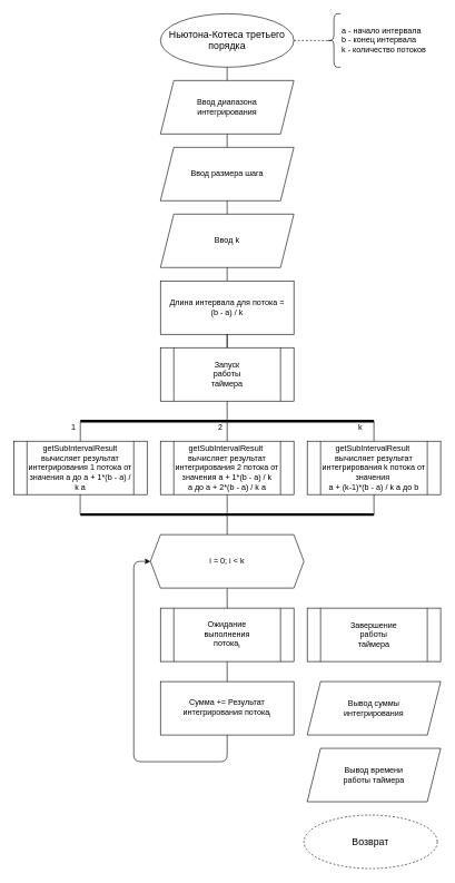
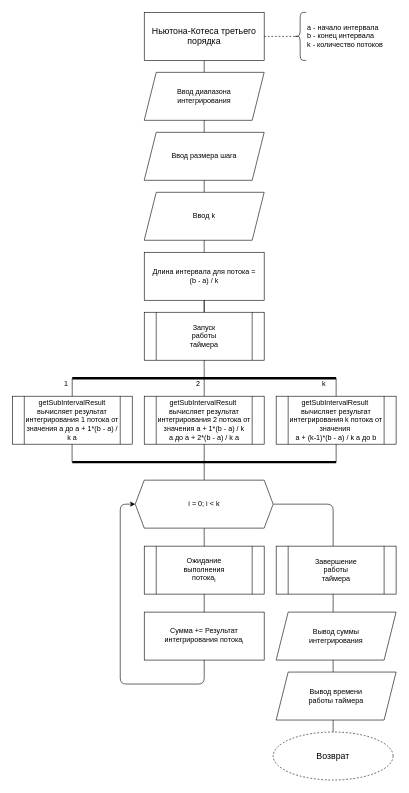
  <mxCell id="0" />
  <mxCell id="1" parent="0" />
+ <mxCell id="2" value="" style="endArrow=none;html=1;exitX=1;exitY=0.5;exitDx=0;exitDy=0;entryX=0.5;entryY=0;entryDx=0;entryDy=0;" parent="1" source="19" target="25" edge="1"><mxGeometry width="50" height="50" relative="1" as="geometry"><mxPoint x="630" y="890" as="sourcePoint" /><mxPoint x="680" y="840" as="targetPoint" /><Array as="points"><mxPoint x="555" y="840" /></Array></mxGeometry></mxCell>
  <mxCell id="3" value="" style="endArrow=classic;html=1;exitX=0.5;exitY=1;exitDx=0;exitDy=0;entryX=0;entryY=0.5;entryDx=0;entryDy=0;" parent="1" source="19" target="19" edge="1"><mxGeometry width="50" height="50" relative="1" as="geometry"><mxPoint x="220" y="1300" as="sourcePoint" /><mxPoint x="270" y="1250" as="targetPoint" /><Array as="points"><mxPoint x="340" y="1140" /><mxPoint x="200" y="1140" /><mxPoint x="200" y="840" /></Array></mxGeometry></mxCell>
  <mxCell id="4" value="" style="endArrow=none;html=1;entryX=0.5;entryY=1;entryDx=0;entryDy=0;exitX=0.5;exitY=0;exitDx=0;exitDy=0;" parent="1" target="5" edge="1"><mxGeometry width="50" height="50" relative="1" as="geometry"><mxPoint x="340" y="520" as="sourcePoint" /><mxPoint x="380" y="390" as="targetPoint" /></mxGeometry></mxCell>
- <mxCell id="5" value="&lt;span style=&quot;font-family: , &amp;#34;arial&amp;#34; ; font-size: 14.667px ; text-align: left ; background-color: rgb(255 , 255 , 255)&quot;&gt;Ньютона-Котеса третьего порядка&lt;/span&gt;" style="ellipse;whiteSpace=wrap;html=1;" parent="1" vertex="1"><mxGeometry x="240" y="20" width="200" height="80" as="geometry" /></mxCell>
+ <mxCell id="5" value="&lt;span style=&quot;font-family: , &amp;#34;arial&amp;#34; ; font-size: 14.667px ; text-align: left ; background-color: rgb(255 , 255 , 255)&quot;&gt;Ньютона-Котеса третьего порядка&lt;/span&gt;" style="whiteSpace=wrap;html=1;rounded=0;" parent="1" vertex="1"><mxGeometry x="240" y="20" width="200" height="80" as="geometry" /></mxCell>
  <mxCell id="6" value="Ввод диапазона&lt;br&gt;интегрирования" style="shape=parallelogram;perimeter=parallelogramPerimeter;whiteSpace=wrap;html=1;fixedSize=1;" parent="1" vertex="1"><mxGeometry x="240" y="120" width="200" height="80" as="geometry" /></mxCell>
  <mxCell id="7" value="Ввод размера шага" style="shape=parallelogram;perimeter=parallelogramPerimeter;whiteSpace=wrap;html=1;fixedSize=1;" parent="1" vertex="1"><mxGeometry x="240" y="220" width="200" height="80" as="geometry" /></mxCell>
  <mxCell id="8" value="Ввод k" style="shape=parallelogram;perimeter=parallelogramPerimeter;whiteSpace=wrap;html=1;fixedSize=1;" parent="1" vertex="1"><mxGeometry x="240" y="320" width="200" height="80" as="geometry" /></mxCell>
  <mxCell id="9" value="Длина интервала для потока =&lt;br&gt;(b - a) / k" style="rounded=0;whiteSpace=wrap;html=1;" parent="1" vertex="1"><mxGeometry x="240" y="420" width="200" height="80" as="geometry" /></mxCell>
  <mxCell id="10" value="Запуск&lt;br&gt;работы&lt;br&gt;таймера" style="shape=process;whiteSpace=wrap;html=1;backgroundOutline=1;" parent="1" vertex="1"><mxGeometry x="240" y="520" width="200" height="80" as="geometry" /></mxCell>
  <mxCell id="11" value="" style="endArrow=none;dashed=1;html=1;exitX=1;exitY=0.5;exitDx=0;exitDy=0;entryX=0.1;entryY=0.5;entryDx=0;entryDy=0;entryPerimeter=0;" parent="1" source="5" target="12" edge="1"><mxGeometry width="50" height="50" relative="1" as="geometry"><mxPoint x="570" y="230" as="sourcePoint" /><mxPoint x="520" y="60" as="targetPoint" /></mxGeometry></mxCell>
  <mxCell id="12" value="" style="shape=curlyBracket;whiteSpace=wrap;html=1;rounded=1;" parent="1" vertex="1"><mxGeometry x="490" y="20" width="20" height="80" as="geometry" /></mxCell>
  <mxCell id="13" value="&lt;div&gt;&lt;span&gt;a - начало интервала&lt;/span&gt;&lt;/div&gt;&lt;div&gt;&lt;span&gt;b - конец интервала&lt;/span&gt;&lt;/div&gt;&lt;div&gt;&lt;span&gt;k - количество потоков&lt;/span&gt;&lt;/div&gt;" style="text;html=1;strokeColor=none;fillColor=none;align=left;verticalAlign=middle;whiteSpace=wrap;rounded=0;" parent="1" vertex="1"><mxGeometry x="510" y="30" width="130" height="60" as="geometry" /></mxCell>
  <mxCell id="14" value="" style="endArrow=none;html=1;entryX=0.5;entryY=1;entryDx=0;entryDy=0;exitX=0.5;exitY=0;exitDx=0;exitDy=0;" parent="1" source="15" target="10" edge="1"><mxGeometry width="50" height="50" relative="1" as="geometry"><mxPoint x="340" y="630" as="sourcePoint" /><mxPoint x="350" y="650" as="targetPoint" /></mxGeometry></mxCell>
  <mxCell id="15" value="&lt;span&gt;getSubIntervalResult&amp;nbsp;&lt;br&gt;&lt;/span&gt;вычисляет результат интегрирования 2 потока&lt;span&gt;&amp;nbsp;от значения&amp;nbsp;&lt;/span&gt;а + 1*(b - a) / k a&lt;span&gt;&amp;nbsp;до а + 2*(b - a) / k a&lt;/span&gt;" style="shape=process;whiteSpace=wrap;html=1;backgroundOutline=1;" parent="1" vertex="1"><mxGeometry x="240" y="660" width="200" height="80" as="geometry" /></mxCell>
  <mxCell id="16" value="getSubIntervalResult вычисляет результат интегрирования 1 потока от значения а до а + 1*(b - a) / k a" style="shape=process;whiteSpace=wrap;html=1;backgroundOutline=1;" parent="1" vertex="1"><mxGeometry x="20" y="660" width="200" height="80" as="geometry" /></mxCell>
  <mxCell id="17" value="&lt;span&gt;getSubIntervalResult&amp;nbsp;&lt;br&gt;&lt;/span&gt;вычисляет результат интегрирования k потока&amp;nbsp;&lt;span&gt;от значения&amp;nbsp;&lt;br&gt;&lt;/span&gt;&lt;span&gt;а + (k-1)*(b - a) / k a&lt;/span&gt;&lt;span&gt;&amp;nbsp;до b&lt;/span&gt;" style="shape=process;whiteSpace=wrap;html=1;backgroundOutline=1;direction=west;" parent="1" vertex="1"><mxGeometry x="460" y="660" width="200" height="80" as="geometry" /></mxCell>
  <mxCell id="18" value="" style="endArrow=none;html=1;entryX=0.5;entryY=1;entryDx=0;entryDy=0;" parent="1" target="15" edge="1"><mxGeometry width="50" height="50" relative="1" as="geometry"><mxPoint x="340" y="800" as="sourcePoint" /><mxPoint x="360" y="620" as="targetPoint" /></mxGeometry></mxCell>
  <mxCell id="19" value="i = 0; i &amp;lt; k" style="shape=hexagon;perimeter=hexagonPerimeter2;whiteSpace=wrap;html=1;fixedSize=1;size=15;" parent="1" vertex="1"><mxGeometry x="225" y="800" width="230" height="80" as="geometry" /></mxCell>
  <mxCell id="20" value="Ожидание&lt;br&gt;выполнения&lt;br&gt;потока&lt;sub&gt;i&lt;/sub&gt;" style="shape=process;whiteSpace=wrap;html=1;backgroundOutline=1;" parent="1" vertex="1"><mxGeometry x="240" y="910" width="200" height="80" as="geometry" /></mxCell>
  <mxCell id="21" value="Сумма += Результат интегрирования потока&lt;span style=&quot;font-size: 10px&quot;&gt;&lt;sub&gt;i&lt;/sub&gt;&lt;/span&gt;" style="rounded=0;whiteSpace=wrap;html=1;" parent="1" vertex="1"><mxGeometry x="240" y="1020" width="200" height="80" as="geometry" /></mxCell>
  <mxCell id="22" value="Завершение&lt;br&gt;работы&lt;br&gt;таймера" style="shape=process;whiteSpace=wrap;html=1;backgroundOutline=1;" parent="1" vertex="1"><mxGeometry x="460" y="910" width="200" height="80" as="geometry" /></mxCell>
  <mxCell id="23" value="Вывод суммы&lt;br&gt;интегрирования" style="shape=parallelogram;perimeter=parallelogramPerimeter;whiteSpace=wrap;html=1;fixedSize=1;" parent="1" vertex="1"><mxGeometry x="460" y="1020" width="200" height="80" as="geometry" /></mxCell>
  <mxCell id="24" value="Вывод времени&lt;br&gt;работы таймера" style="shape=parallelogram;perimeter=parallelogramPerimeter;whiteSpace=wrap;html=1;fixedSize=1;" parent="1" vertex="1"><mxGeometry x="460" y="1120" width="200" height="80" as="geometry" /></mxCell>
  <mxCell id="25" value="&lt;div style=&quot;text-align: left&quot;&gt;&lt;span style=&quot;font-size: 14.667px ; background-color: rgb(255 , 255 , 255)&quot;&gt;Возврат&lt;/span&gt;&lt;/div&gt;" style="ellipse;whiteSpace=wrap;html=1;dashed=1;" parent="1" vertex="1"><mxGeometry x="455" y="1220" width="200" height="80" as="geometry" /></mxCell>
  <mxCell id="26" value="1" style="text;html=1;strokeColor=none;fillColor=none;align=center;verticalAlign=middle;whiteSpace=wrap;rounded=0;" parent="1" vertex="1"><mxGeometry x="90" y="630" width="40" height="20" as="geometry" /></mxCell>
  <mxCell id="27" value="2" style="text;html=1;strokeColor=none;fillColor=none;align=center;verticalAlign=middle;whiteSpace=wrap;rounded=0;" parent="1" vertex="1"><mxGeometry x="310" y="630" width="40" height="20" as="geometry" /></mxCell>
  <mxCell id="28" value="k" style="text;html=1;strokeColor=none;fillColor=none;align=center;verticalAlign=middle;whiteSpace=wrap;rounded=0;" parent="1" vertex="1"><mxGeometry x="520" y="630" width="40" height="20" as="geometry" /></mxCell>
  <mxCell id="29" value="" style="endArrow=none;html=1;entryX=0.5;entryY=1;entryDx=0;entryDy=0;exitX=0.5;exitY=0;exitDx=0;exitDy=0;" parent="1" source="10" edge="1"><mxGeometry width="50" height="50" relative="1" as="geometry"><mxPoint x="340" y="520" as="sourcePoint" /><mxPoint x="340" y="500" as="targetPoint" /></mxGeometry></mxCell>
  <mxCell id="30" value="" style="endArrow=none;html=1;strokeWidth=1;exitX=0.5;exitY=1;exitDx=0;exitDy=0;" edge="1" parent="1" source="17"><mxGeometry width="50" height="50" relative="1" as="geometry"><mxPoint x="530" y="680" as="sourcePoint" /><mxPoint x="560" y="630" as="targetPoint" /></mxGeometry></mxCell>
  <mxCell id="31" value="" style="endArrow=none;html=1;strokeWidth=1;exitX=0.5;exitY=1;exitDx=0;exitDy=0;" edge="1" parent="1"><mxGeometry width="50" height="50" relative="1" as="geometry"><mxPoint x="119.9" y="660" as="sourcePoint" /><mxPoint x="119.9" y="630" as="targetPoint" /></mxGeometry></mxCell>
  <mxCell id="32" value="" style="endArrow=none;html=1;strokeWidth=4;" edge="1" parent="1"><mxGeometry width="50" height="50" relative="1" as="geometry"><mxPoint x="120" y="630" as="sourcePoint" /><mxPoint x="560" y="630" as="targetPoint" /></mxGeometry></mxCell>
  <mxCell id="33" value="" style="endArrow=none;html=1;strokeWidth=4;" edge="1" parent="1"><mxGeometry width="50" height="50" relative="1" as="geometry"><mxPoint x="120" y="770" as="sourcePoint" /><mxPoint x="560" y="770" as="targetPoint" /></mxGeometry></mxCell>
  <mxCell id="34" value="" style="endArrow=none;html=1;strokeWidth=1;exitX=0.5;exitY=1;exitDx=0;exitDy=0;" edge="1" parent="1"><mxGeometry width="50" height="50" relative="1" as="geometry"><mxPoint x="119.71" y="770" as="sourcePoint" /><mxPoint x="119.71" y="740" as="targetPoint" /></mxGeometry></mxCell>
  <mxCell id="35" value="" style="endArrow=none;html=1;strokeWidth=1;exitX=0.5;exitY=1;exitDx=0;exitDy=0;" edge="1" parent="1"><mxGeometry width="50" height="50" relative="1" as="geometry"><mxPoint x="560" y="770" as="sourcePoint" /><mxPoint x="560" y="740" as="targetPoint" /></mxGeometry></mxCell>
